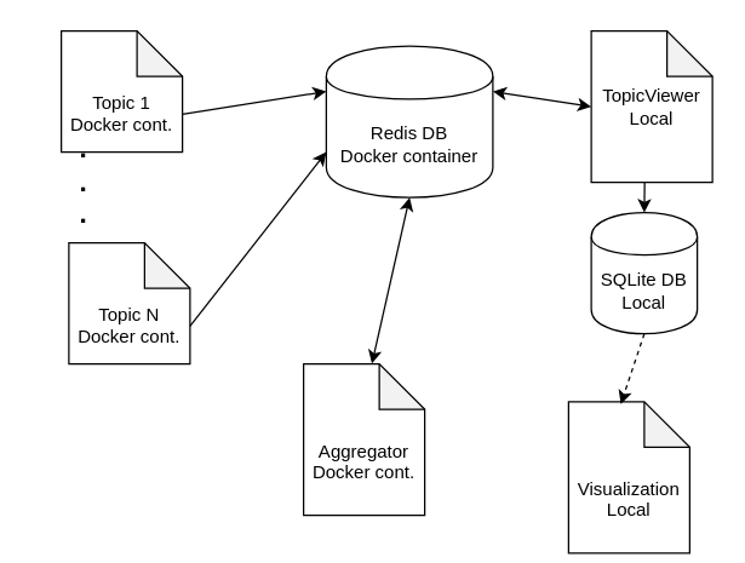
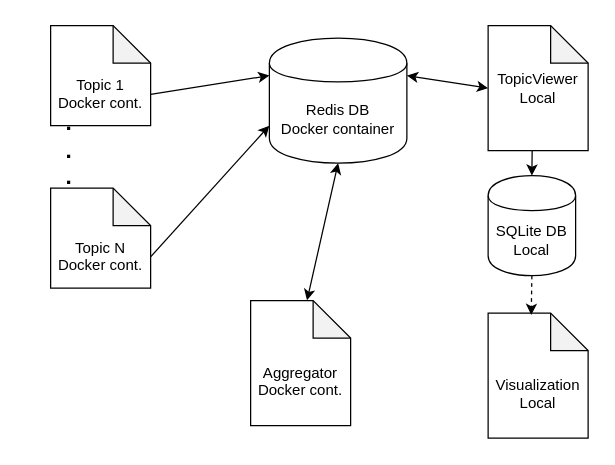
  <mxCell id="0" />
  <mxCell id="1" parent="0" />
  <mxCell id="2" value="Redis DB&lt;br&gt;Docker container" style="shape=cylinder;whiteSpace=wrap;html=1;boundedLbl=1;backgroundOutline=1;" vertex="1" parent="1"><mxGeometry x="215" y="30" width="110" height="100" as="geometry" /></mxCell>
  <mxCell id="3" value="&#10;&#10;&lt;!--StartFragment--&gt;&lt;span style=&quot;font-family: Helvetica; font-size: 12px; font-style: normal; font-variant-ligatures: normal; font-variant-caps: normal; font-weight: 400; letter-spacing: normal; orphans: 2; text-align: center; text-indent: 0px; text-transform: none; widows: 2; word-spacing: 0px; -webkit-text-stroke-width: 0px; text-decoration-style: initial; text-decoration-color: initial; float: none; display: inline !important;&quot;&gt;TopicViewer&lt;/span&gt;&lt;br style=&quot;font-family: Helvetica; font-size: 12px; font-style: normal; font-variant-ligatures: normal; font-variant-caps: normal; font-weight: 400; letter-spacing: normal; orphans: 2; text-align: center; text-indent: 0px; text-transform: none; widows: 2; word-spacing: 0px; -webkit-text-stroke-width: 0px; text-decoration-style: initial; text-decoration-color: initial;&quot;&gt;&lt;span style=&quot;font-family: Helvetica; font-size: 12px; font-style: normal; font-variant-ligatures: normal; font-variant-caps: normal; font-weight: 400; letter-spacing: normal; orphans: 2; text-align: center; text-indent: 0px; text-transform: none; widows: 2; word-spacing: 0px; -webkit-text-stroke-width: 0px; text-decoration-style: initial; text-decoration-color: initial; float: none; display: inline !important;&quot;&gt;Local&lt;/span&gt;&lt;!--EndFragment--&gt;&#10;&#10;" style="shape=note;whiteSpace=wrap;html=1;backgroundOutline=1;darkOpacity=0.05;" vertex="1" parent="1"><mxGeometry x="390" y="20" width="80" height="100" as="geometry" /></mxCell>
  <mxCell id="4" value="&lt;br&gt;&lt;br&gt;Topic 1&lt;br&gt;Docker cont." style="shape=note;whiteSpace=wrap;html=1;backgroundOutline=1;darkOpacity=0.05;" vertex="1" parent="1"><mxGeometry x="40" y="20" width="80" height="80" as="geometry" /></mxCell>
- <mxCell id="5" value="&lt;br&gt;&lt;br&gt;Topic N&lt;br&gt;Docker cont." style="shape=note;whiteSpace=wrap;html=1;backgroundOutline=1;darkOpacity=0.05;" vertex="1" parent="1"><mxGeometry x="45" y="160" width="80" height="80" as="geometry" /></mxCell>
+ <mxCell id="5" value="&lt;br&gt;&lt;br&gt;Topic N&lt;br&gt;Docker cont." style="shape=note;whiteSpace=wrap;html=1;backgroundOutline=1;darkOpacity=0.05;" vertex="1" parent="1"><mxGeometry x="40" y="150" width="80" height="80" as="geometry" /></mxCell>
  <mxCell id="6" value="&lt;b&gt;&lt;font style=&quot;font-size: 18px&quot;&gt;.&lt;br&gt;.&lt;br&gt;.&lt;/font&gt;&lt;/b&gt;" style="text;html=1;strokeColor=none;fillColor=none;align=center;verticalAlign=middle;whiteSpace=wrap;rounded=0;" vertex="1" parent="1"><mxGeometry x="20" y="90" width="70" height="60" as="geometry" /></mxCell>
  <mxCell id="7" value="&lt;br&gt;&lt;br&gt;Aggregator&lt;br&gt;Docker cont." style="shape=note;whiteSpace=wrap;html=1;backgroundOutline=1;darkOpacity=0.05;" vertex="1" parent="1"><mxGeometry x="200" y="240" width="80" height="100" as="geometry" /></mxCell>
  <mxCell id="8" value="SQLite DB&lt;br&gt;Local" style="shape=cylinder;whiteSpace=wrap;html=1;boundedLbl=1;backgroundOutline=1;" vertex="1" parent="1"><mxGeometry x="390" y="140" width="70" height="80" as="geometry" /></mxCell>
- <mxCell id="9" value="&lt;br&gt;&lt;br&gt;&lt;span style=&quot;font-family: &amp;#34;helvetica&amp;#34; ; font-size: 12px ; font-style: normal ; font-weight: 400 ; letter-spacing: normal ; text-align: center ; text-indent: 0px ; text-transform: none ; word-spacing: 0px ; float: none ; display: inline&quot;&gt;Visualization&lt;/span&gt;&lt;br style=&quot;font-family: &amp;#34;helvetica&amp;#34; ; font-size: 12px ; font-style: normal ; font-weight: 400 ; letter-spacing: normal ; text-align: center ; text-indent: 0px ; text-transform: none ; word-spacing: 0px&quot;&gt;&lt;span style=&quot;font-family: &amp;#34;helvetica&amp;#34; ; font-size: 12px ; font-style: normal ; font-weight: 400 ; letter-spacing: normal ; text-align: center ; text-indent: 0px ; text-transform: none ; word-spacing: 0px ; float: none ; display: inline&quot;&gt;Local&lt;/span&gt;&lt;br&gt;" style="shape=note;whiteSpace=wrap;html=1;backgroundOutline=1;darkOpacity=0.05;" vertex="1" parent="1"><mxGeometry x="375" y="265" width="80" height="100" as="geometry" /></mxCell>
+ <mxCell id="9" value="&lt;br&gt;&lt;br&gt;&lt;span style=&quot;font-family: &amp;#34;helvetica&amp;#34; ; font-size: 12px ; font-style: normal ; font-weight: 400 ; letter-spacing: normal ; text-align: center ; text-indent: 0px ; text-transform: none ; word-spacing: 0px ; float: none ; display: inline&quot;&gt;Visualization&lt;/span&gt;&lt;br style=&quot;font-family: &amp;#34;helvetica&amp;#34; ; font-size: 12px ; font-style: normal ; font-weight: 400 ; letter-spacing: normal ; text-align: center ; text-indent: 0px ; text-transform: none ; word-spacing: 0px&quot;&gt;&lt;span style=&quot;font-family: &amp;#34;helvetica&amp;#34; ; font-size: 12px ; font-style: normal ; font-weight: 400 ; letter-spacing: normal ; text-align: center ; text-indent: 0px ; text-transform: none ; word-spacing: 0px ; float: none ; display: inline&quot;&gt;Local&lt;/span&gt;&lt;br&gt;" style="shape=note;whiteSpace=wrap;html=1;backgroundOutline=1;darkOpacity=0.05;" vertex="1" parent="1"><mxGeometry x="390" y="250" width="80" height="100" as="geometry" /></mxCell>
  <mxCell id="10" value="" style="endArrow=classic;html=1;entryX=0.431;entryY=0.015;entryDx=0;entryDy=0;entryPerimeter=0;exitX=0.5;exitY=1;exitDx=0;exitDy=0;dashed=1;" edge="1" parent="1" source="8" target="9"><mxGeometry width="50" height="50" relative="1" as="geometry"><mxPoint x="430" y="220" as="sourcePoint" /><mxPoint x="160" y="110" as="targetPoint" /><Array as="points" /></mxGeometry></mxCell>
  <mxCell id="11" value="" style="endArrow=classic;html=1;exitX=0.5;exitY=1;exitDx=0;exitDy=0;" edge="1" parent="1"><mxGeometry width="50" height="50" relative="1" as="geometry"><mxPoint x="425.23" y="120" as="sourcePoint" /><mxPoint x="425" y="140" as="targetPoint" /><Array as="points" /></mxGeometry></mxCell>
  <mxCell id="12" value="" style="endArrow=classic;html=1;exitX=0;exitY=0;exitDx=80;exitDy=55;exitPerimeter=0;entryX=0;entryY=0.3;entryDx=0;entryDy=0;" edge="1" parent="1" source="4" target="2"><mxGeometry width="50" height="50" relative="1" as="geometry"><mxPoint x="200" y="200" as="sourcePoint" /><mxPoint x="250" y="150" as="targetPoint" /></mxGeometry></mxCell>
  <mxCell id="13" value="" style="endArrow=classic;html=1;exitX=0;exitY=0;exitDx=80;exitDy=55;exitPerimeter=0;entryX=0;entryY=0.7;entryDx=0;entryDy=0;" edge="1" parent="1" source="5" target="2"><mxGeometry width="50" height="50" relative="1" as="geometry"><mxPoint x="200" y="200" as="sourcePoint" /><mxPoint x="250" y="150" as="targetPoint" /></mxGeometry></mxCell>
  <mxCell id="14" value="" style="endArrow=classic;startArrow=classic;html=1;exitX=0.564;exitY=-0.002;exitDx=0;exitDy=0;exitPerimeter=0;entryX=0.5;entryY=1;entryDx=0;entryDy=0;" edge="1" parent="1" source="7" target="2"><mxGeometry width="50" height="50" relative="1" as="geometry"><mxPoint x="200" y="200" as="sourcePoint" /><mxPoint x="250" y="150" as="targetPoint" /></mxGeometry></mxCell>
  <mxCell id="15" value="" style="endArrow=classic;startArrow=classic;html=1;entryX=0;entryY=0.5;entryDx=0;entryDy=0;entryPerimeter=0;exitX=1;exitY=0.3;exitDx=0;exitDy=0;" edge="1" parent="1" source="2" target="3"><mxGeometry width="50" height="50" relative="1" as="geometry"><mxPoint x="200" y="200" as="sourcePoint" /><mxPoint x="250" y="150" as="targetPoint" /></mxGeometry></mxCell>
